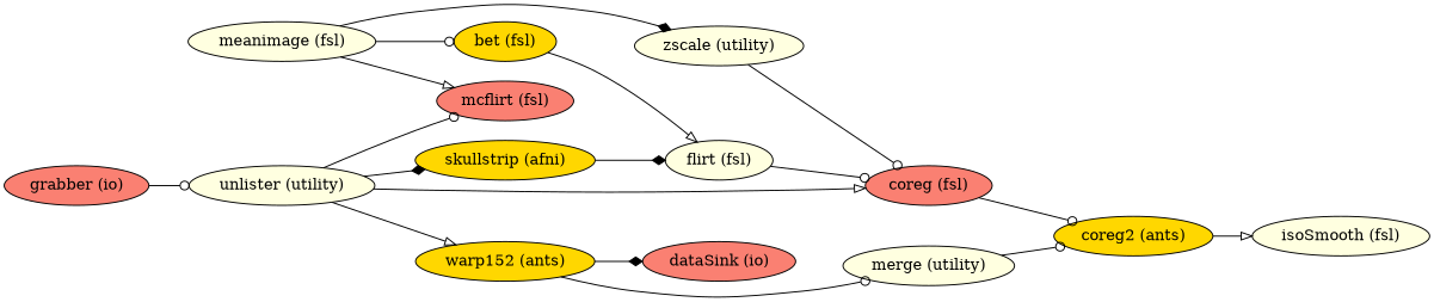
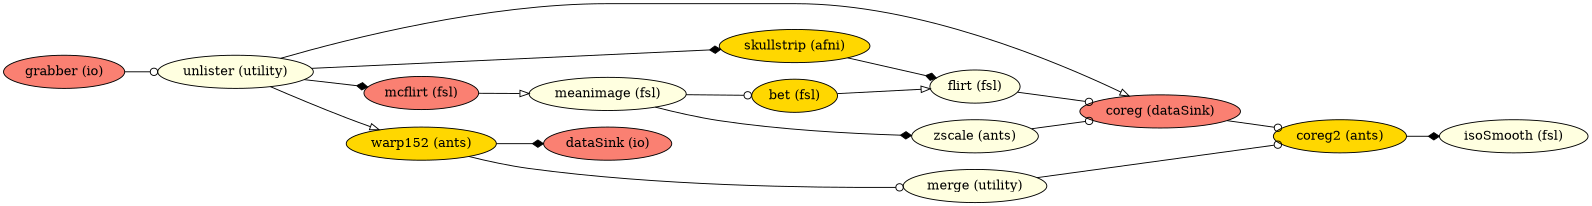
  strict digraph {
    rankdir=LR
    node [fillcolor=lightyellow style=filled]
    edge [arrowhead=odot]
    "coreg2 (ants)" [fillcolor=gold]
    "isoSmooth (fsl)"
    "bet (fsl)" [fillcolor=gold]
    "meanimage (fsl)"
-   "zscale (utility)"
+   "zscale (utility)" [label="zscale (ants)"]
    "flirt (fsl)"
-   "coreg (fsl)" [fillcolor=salmon]
+   "coreg (fsl)" [fillcolor=salmon label="coreg (dataSink)"]
    "merge (utility)"
    "mcflirt (fsl)" [fillcolor=salmon]
    "unlister (utility)"
    "warp152 (ants)" [fillcolor=gold]
    "skullstrip (afni)" [fillcolor=gold]
    "dataSink (io)" [fillcolor=salmon]
    "grabber (io)" [fillcolor=salmon]
-   "coreg2 (ants)" -> "isoSmooth (fsl)" [arrowhead=onormal]
+   "coreg2 (ants)" -> "isoSmooth (fsl)" [arrowhead=diamond]
    "bet (fsl)" -> "flirt (fsl)" [arrowhead=onormal]
    "meanimage (fsl)" -> "bet (fsl)"
    "meanimage (fsl)" -> "zscale (utility)" [arrowhead=diamond]
    "zscale (utility)" -> "coreg (fsl)"
    "flirt (fsl)" -> "coreg (fsl)"
    "coreg (fsl)" -> "coreg2 (ants)"
    "merge (utility)" -> "coreg2 (ants)"
-   "meanimage (fsl)" -> "mcflirt (fsl)" [arrowhead=onormal]
+   "mcflirt (fsl)" -> "meanimage (fsl)" [arrowhead=onormal]
    "unlister (utility)" -> "coreg (fsl)" [arrowhead=onormal]
-   "unlister (utility)" -> "mcflirt (fsl)"
+   "unlister (utility)" -> "mcflirt (fsl)" [arrowhead=diamond]
    "unlister (utility)" -> "warp152 (ants)" [arrowhead=onormal]
    "unlister (utility)" -> "skullstrip (afni)" [arrowhead=diamond]
    "warp152 (ants)" -> "merge (utility)"
    "warp152 (ants)" -> "dataSink (io)" [arrowhead=diamond]
    "skullstrip (afni)" -> "flirt (fsl)" [arrowhead=diamond]
    "grabber (io)" -> "unlister (utility)"
  }
